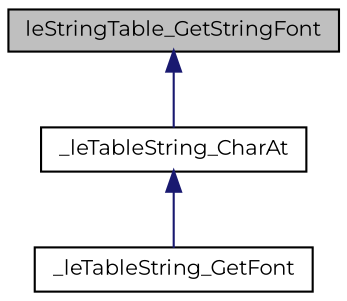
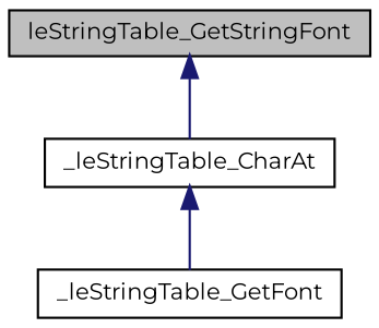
  digraph {
    fontname=Montserrat
    rankdir=TB
    node [color=black fillcolor=white fontname=Montserrat fontsize=10 shape=record style=filled]
    edge [color=midnightblue dir=back fontname=Montserrat fontsize=10 labelfontname=Helvetica labelfontsize=10 style=solid]
    n1 [fillcolor=grey75 fontcolor=black height=0.2 label=leStringTable_GetStringFont width=0.4]
-   n2 [height=0.2 label=_leTableString_CharAt width=0.4]
-   n3 [height=0.2 label=_leTableString_GetFont width=0.4]
+   n2 [height=0.2 label=_leStringTable_CharAt width=0.4]
+   n3 [height=0.2 label=_leStringTable_GetFont width=0.4]
    n1 -> n2
    n2 -> n3
  }
